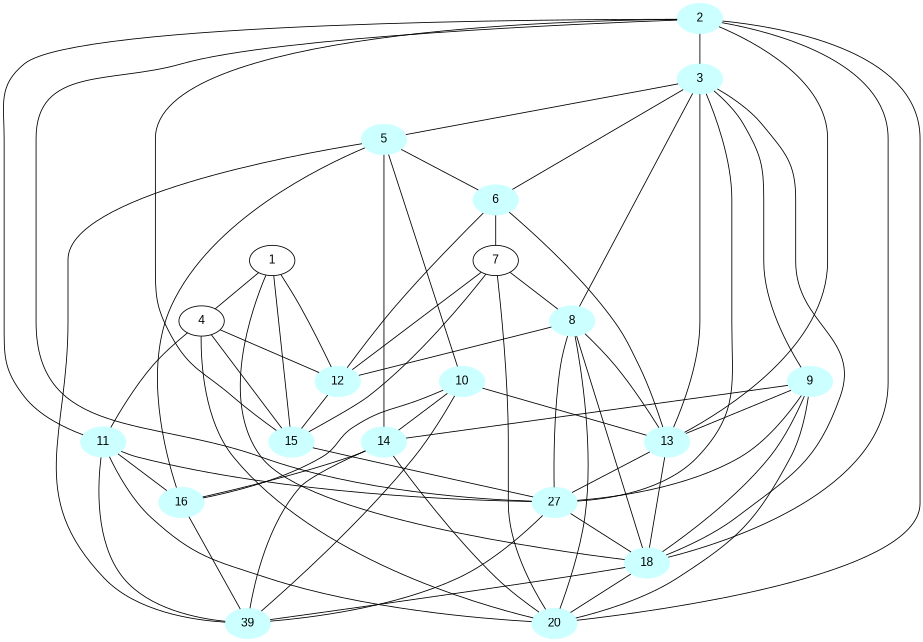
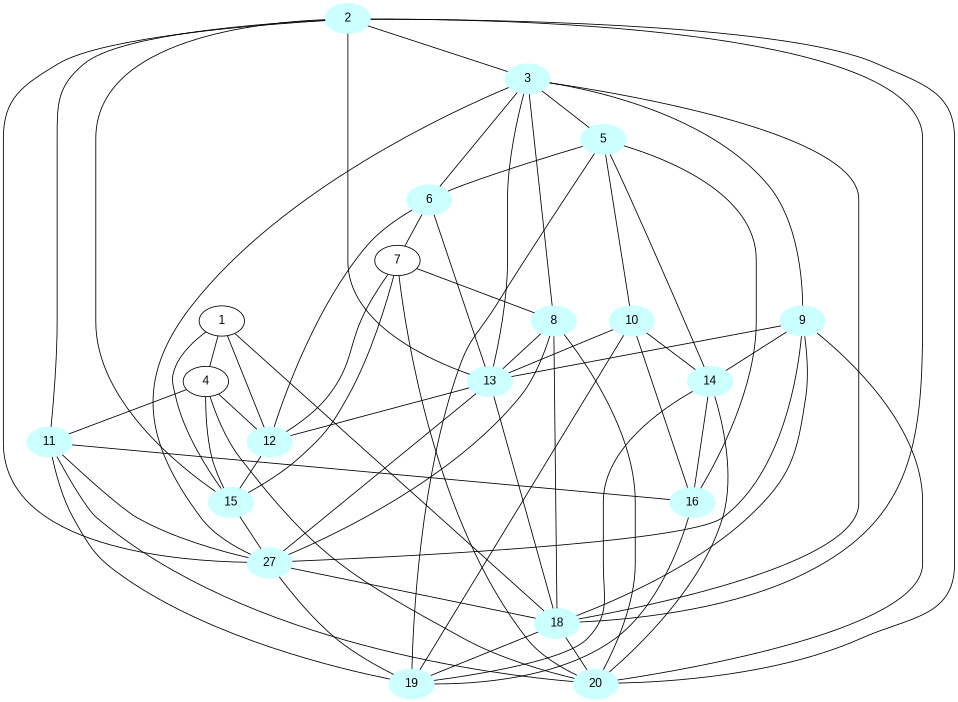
  graph {
    fontname="Liberation Sans"
    node [color="#CCFFFF" fontname="Liberation Sans" style=filled]
    edge [fontname="Liberation Sans"]
    2
    3
    11
    13
    15
    n6 [label=27]
    18
    20
    5
    8
    9
    6
    16
-   19 [label=39]
+   19
    10
    14
    12
    7 [color="" style=""]
    1 [color="" style=""]
    4 [color="" style=""]
    2 -- 3
    2 -- 11
    2 -- 13
    2 -- 15
    2 -- n6
    2 -- 18
    2 -- 20
    3 -- 13
    3 -- n6
    3 -- 18
    3 -- 5
    3 -- 8
    3 -- 9
    3 -- 6
    11 -- n6
    11 -- 20
    11 -- 16
    11 -- 19
    13 -- n6
    13 -- 18
    15 -- n6
    n6 -- 18
    n6 -- 19
    18 -- 20
    18 -- 19
    5 -- 6
    5 -- 16
    5 -- 19
    5 -- 10
    5 -- 14
    8 -- 13
    8 -- n6
    8 -- 18
    8 -- 20
-   8 -- 12
+   13 -- 12
    9 -- 13
    9 -- n6
    9 -- 18
    9 -- 20
    9 -- 14
    6 -- 13
    6 -- 12
    6 -- 7
    16 -- 19
    10 -- 13
    10 -- 16
    10 -- 19
    10 -- 14
    14 -- 20
    14 -- 16
    14 -- 19
    12 -- 15
    7 -- 15
    7 -- 20
    7 -- 8
    7 -- 12
    1 -- 15
    1 -- 18
    1 -- 12
    1 -- 4
    4 -- 11
    4 -- 15
    4 -- 20
    4 -- 12
  }
